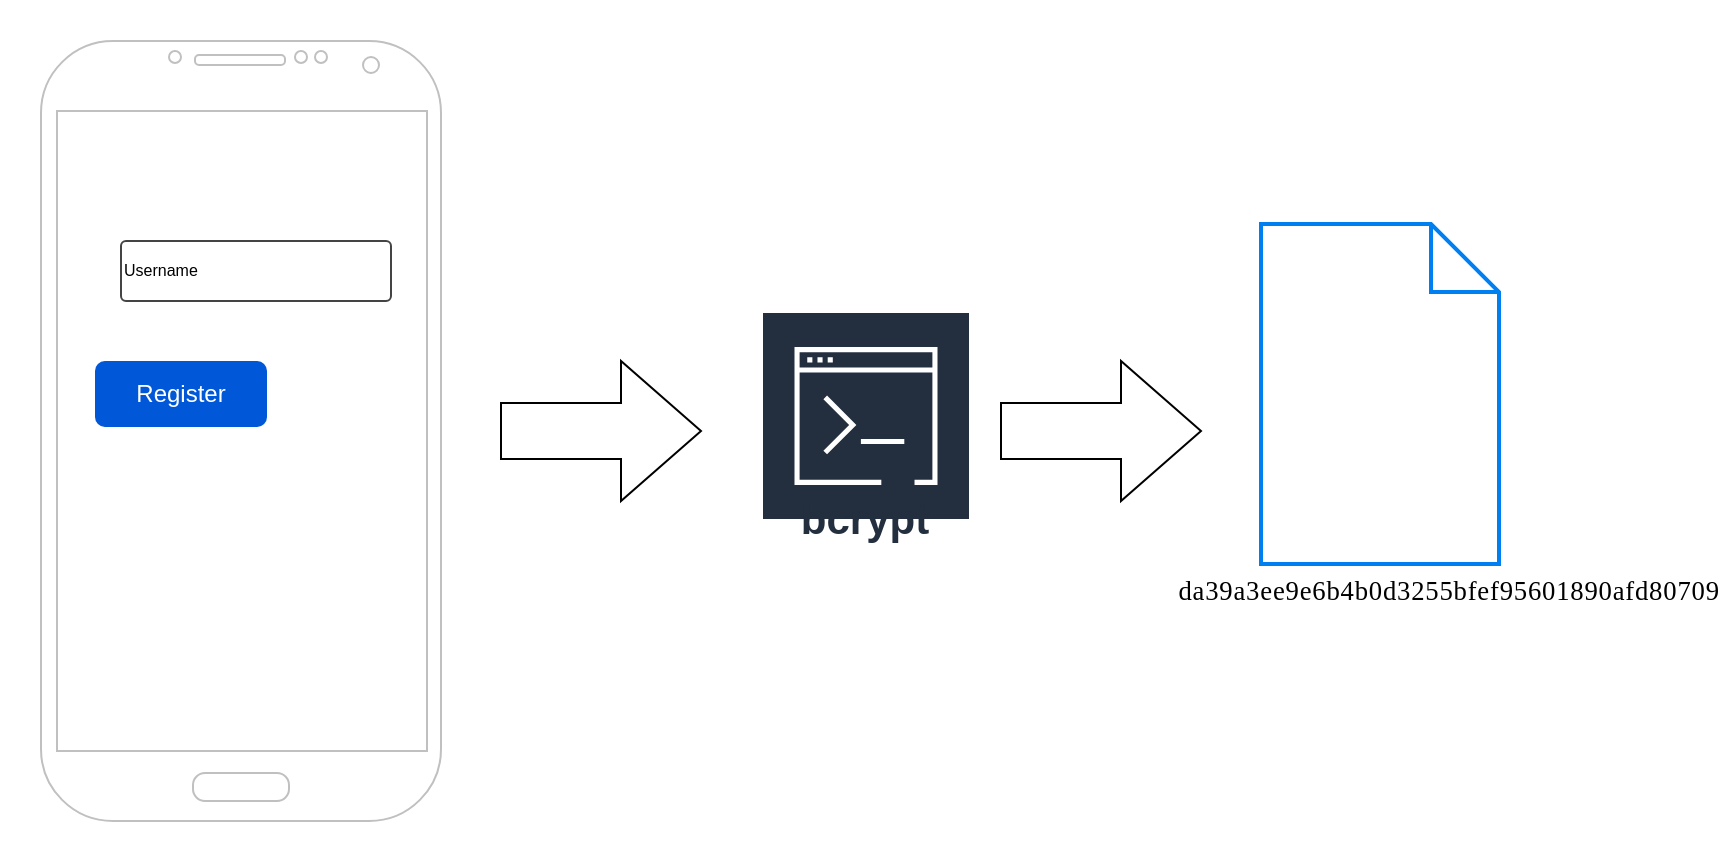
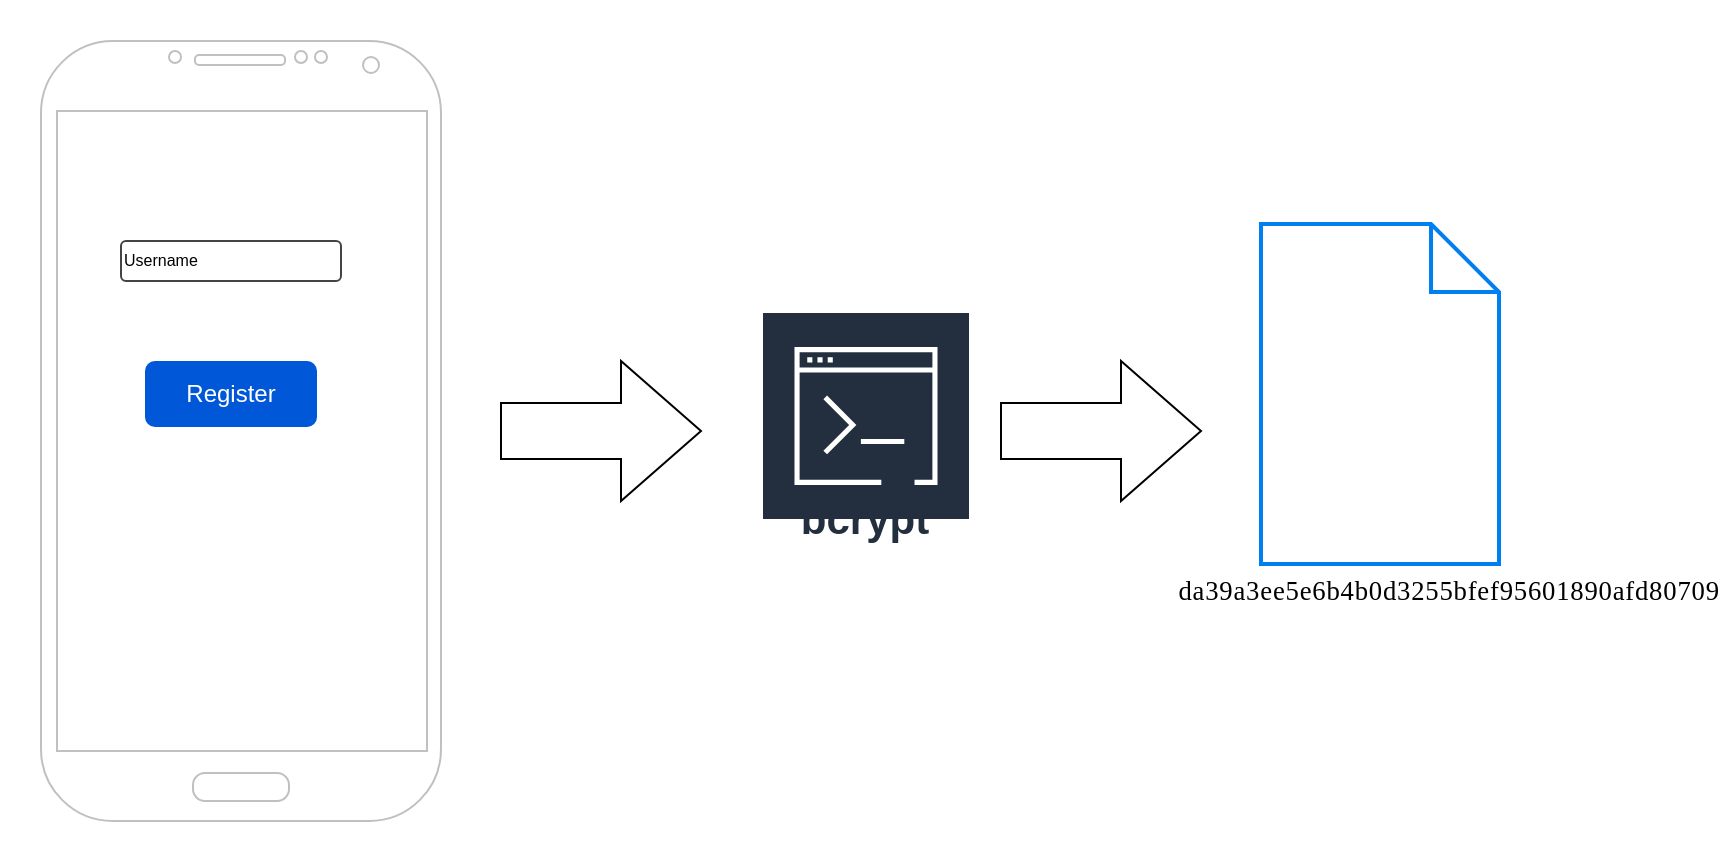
  <mxCell id="0" />
  <mxCell id="1" parent="0" />
  <mxCell id="2" value="" style="verticalLabelPosition=bottom;verticalAlign=top;html=1;shadow=0;dashed=0;strokeWidth=1;shape=mxgraph.android.phone2;strokeColor=#c0c0c0;" vertex="1" parent="1"><mxGeometry x="20" y="20" width="200" height="390" as="geometry" /></mxCell>
- <mxCell id="3" value="Username" style="strokeWidth=1;html=1;shadow=0;dashed=0;shape=mxgraph.ios.iTextInput;strokeColor=#444444;buttonText=;fontSize=8;whiteSpace=wrap;align=left;" vertex="1" parent="1"><mxGeometry x="60" y="120" width="135" height="30" as="geometry" /></mxCell>
- <mxCell id="4" value="Register" style="rounded=1;fillColor=#0057D8;strokeColor=none;html=1;fontColor=#ffffff;align=center;verticalAlign=middle;fontStyle=0;fontSize=12;sketch=0;" vertex="1" parent="1"><mxGeometry x="47" y="180" width="86" height="33" as="geometry" /></mxCell>
+ <mxCell id="3" value="Username" style="strokeWidth=1;html=1;shadow=0;dashed=0;shape=mxgraph.ios.iTextInput;strokeColor=#444444;buttonText=;fontSize=8;whiteSpace=wrap;align=left;" vertex="1" parent="1"><mxGeometry x="60" y="120" width="110" height="20" as="geometry" /></mxCell>
+ <mxCell id="4" value="Register" style="rounded=1;fillColor=#0057D8;strokeColor=none;html=1;fontColor=#ffffff;align=center;verticalAlign=middle;fontStyle=0;fontSize=12;sketch=0;" vertex="1" parent="1"><mxGeometry x="72" y="180" width="86" height="33" as="geometry" /></mxCell>
  <mxCell id="5" value="" style="html=1;shadow=0;dashed=0;align=center;verticalAlign=middle;shape=mxgraph.arrows2.arrow;dy=0.6;dx=40;notch=0;" vertex="1" parent="1"><mxGeometry x="250" y="180" width="100" height="70" as="geometry" /></mxCell>
  <mxCell id="6" value="&lt;font style=&quot;font-size: 21px;&quot;&gt;bcrypt&lt;/font&gt;" style="sketch=0;outlineConnect=0;fontColor=#232F3E;gradientColor=none;strokeColor=#ffffff;fillColor=#232F3E;dashed=0;verticalLabelPosition=middle;verticalAlign=bottom;align=center;html=1;whiteSpace=wrap;fontSize=10;fontStyle=1;spacing=3;shape=mxgraph.aws4.productIcon;prIcon=mxgraph.aws4.command_line_interface;" vertex="1" parent="1"><mxGeometry x="380" y="155" width="105" height="120" as="geometry" /></mxCell>
- <mxCell id="7" value="&lt;p style=&quot;margin: 0in 0in 11pt 51.1pt; line-height: 11pt; font-size: 10pt; font-family: &amp;quot;Times New Roman&amp;quot;, serif; letter-spacing: 0.3pt; text-align: start;&quot; class=&quot;MsoNormal&quot;&gt;da39a3ee9e6b4b0d3255bfef95601890afd80709&lt;/p&gt;" style="html=1;verticalLabelPosition=bottom;align=center;labelBackgroundColor=#ffffff;verticalAlign=top;strokeWidth=2;strokeColor=#0080F0;shadow=0;dashed=0;shape=mxgraph.ios7.icons.document;fontSize=21;" vertex="1" parent="1"><mxGeometry x="630" y="111.5" width="119" height="170" as="geometry" /></mxCell>
+ <mxCell id="7" value="&lt;p style=&quot;margin: 0in 0in 11pt 51.1pt; line-height: 11pt; font-size: 10pt; font-family: &amp;quot;Times New Roman&amp;quot;, serif; letter-spacing: 0.3pt; text-align: start;&quot; class=&quot;MsoNormal&quot;&gt;da39a3ee5e6b4b0d3255bfef95601890afd80709&lt;/p&gt;" style="html=1;verticalLabelPosition=bottom;align=center;labelBackgroundColor=#ffffff;verticalAlign=top;strokeWidth=2;strokeColor=#0080F0;shadow=0;dashed=0;shape=mxgraph.ios7.icons.document;fontSize=21;" vertex="1" parent="1"><mxGeometry x="630" y="111.5" width="119" height="170" as="geometry" /></mxCell>
  <mxCell id="8" value="" style="html=1;shadow=0;dashed=0;align=center;verticalAlign=middle;shape=mxgraph.arrows2.arrow;dy=0.6;dx=40;notch=0;" vertex="1" parent="1"><mxGeometry x="500" y="180" width="100" height="70" as="geometry" /></mxCell>
